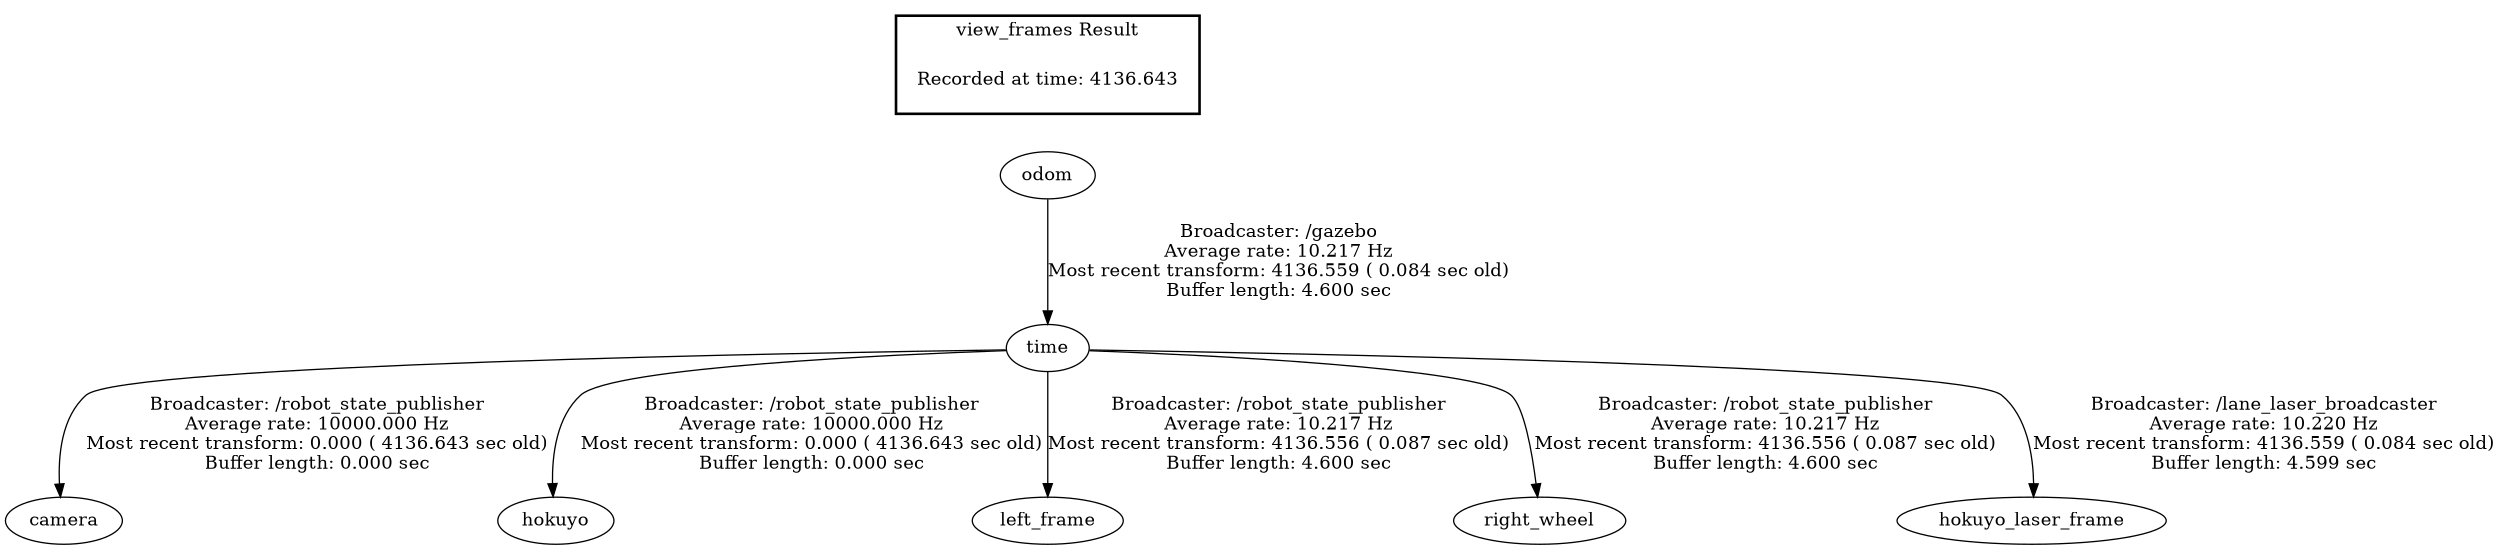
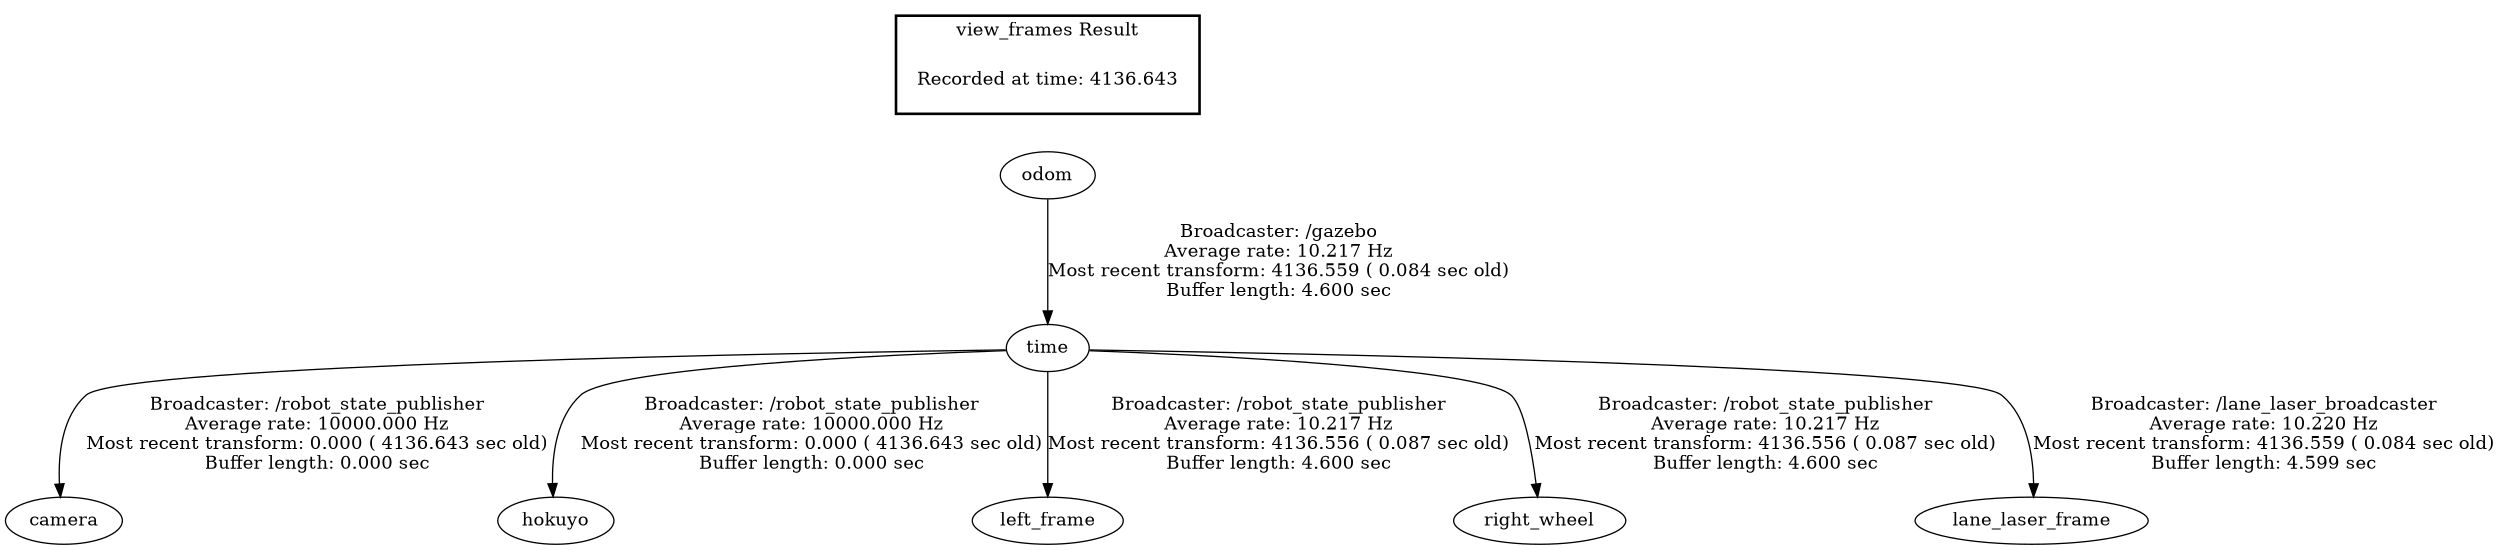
  digraph {
    "Recorded at time: 4136.643" [shape=plaintext]
    odom
    n3 [label=time]
    camera
    hokuyo
    n6 [label=left_frame]
    right_wheel
-   lane_laser_frame [label=hokuyo_laser_frame]
+   lane_laser_frame
    subgraph cluster_1 {
      color=black
      label="view_frames Result"
      style=bold
      "Recorded at time: 4136.643"
    }
    "Recorded at time: 4136.643" -> odom [style=invis]
    odom -> n3 [label="Broadcaster: /gazebo\nAverage rate: 10.217 Hz\nMost recent transform: 4136.559 ( 0.084 sec old)\nBuffer length: 4.600 sec\n"]
    n3 -> camera [label="Broadcaster: /robot_state_publisher\nAverage rate: 10000.000 Hz\nMost recent transform: 0.000 ( 4136.643 sec old)\nBuffer length: 0.000 sec\n"]
    n3 -> hokuyo [label="Broadcaster: /robot_state_publisher\nAverage rate: 10000.000 Hz\nMost recent transform: 0.000 ( 4136.643 sec old)\nBuffer length: 0.000 sec\n"]
    n3 -> n6 [label="Broadcaster: /robot_state_publisher\nAverage rate: 10.217 Hz\nMost recent transform: 4136.556 ( 0.087 sec old)\nBuffer length: 4.600 sec\n"]
    n3 -> right_wheel [label="Broadcaster: /robot_state_publisher\nAverage rate: 10.217 Hz\nMost recent transform: 4136.556 ( 0.087 sec old)\nBuffer length: 4.600 sec\n"]
    n3 -> lane_laser_frame [label="Broadcaster: /lane_laser_broadcaster\nAverage rate: 10.220 Hz\nMost recent transform: 4136.559 ( 0.084 sec old)\nBuffer length: 4.599 sec\n"]
  }
